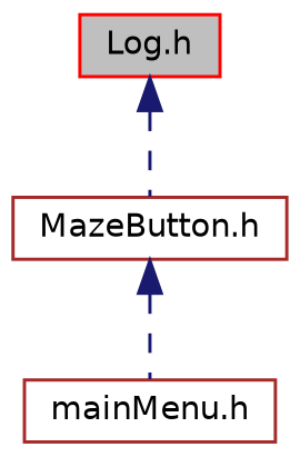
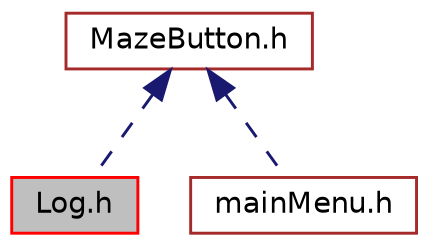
  digraph {
    node [color=brown fillcolor=white fontname=Helvetica fontsize=10 shape=record style=filled]
    edge [color=midnightblue dir=back fontname=Helvetica fontsize=10 labelfontname=Helvetica labelfontsize=10 style=dashed]
    n1 [color=red fillcolor=grey75 fontcolor=black height=0.2 label="Log.h" width=0.4]
    n2 [height=0.2 label="MazeButton.h" width=0.4]
    n3 [height=0.2 label="mainMenu.h" width=0.4]
-   n1 -> n2
+   n2 -> n1
    n2 -> n3
  }
